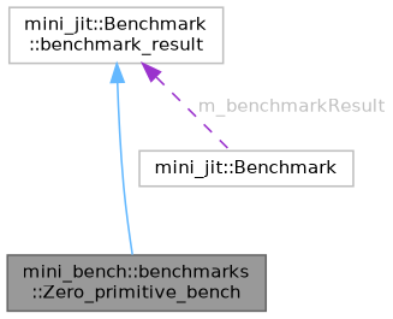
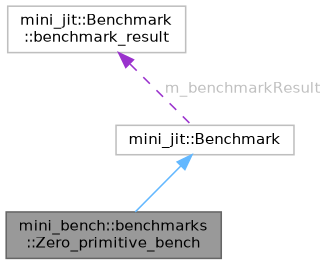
  digraph {
    node [color=grey75 fillcolor=white fontname=Helvetica fontsize=10 shape=box style=filled]
    edge [dir=back fontname=Helvetica fontsize=10 labelfontname=Helvetica labelfontsize=10]
    n1 [color=gray40 fillcolor=grey60 fontcolor=black height=0.2 label="mini_bench::benchmarks\l::Zero_primitive_bench" width=0.4]
    n2 [height=0.2 label="mini_jit::Benchmark" width=0.4]
    n3 [height=0.2 label="mini_jit::Benchmark\l::benchmark_result" width=0.4]
-   n3 -> n1 [color=steelblue1 style=solid]
+   n2 -> n1 [color=steelblue1 style=solid]
    n3 -> n2 [color=darkorchid3 fontcolor=grey label=" m_benchmarkResult" style=dashed]
  }
